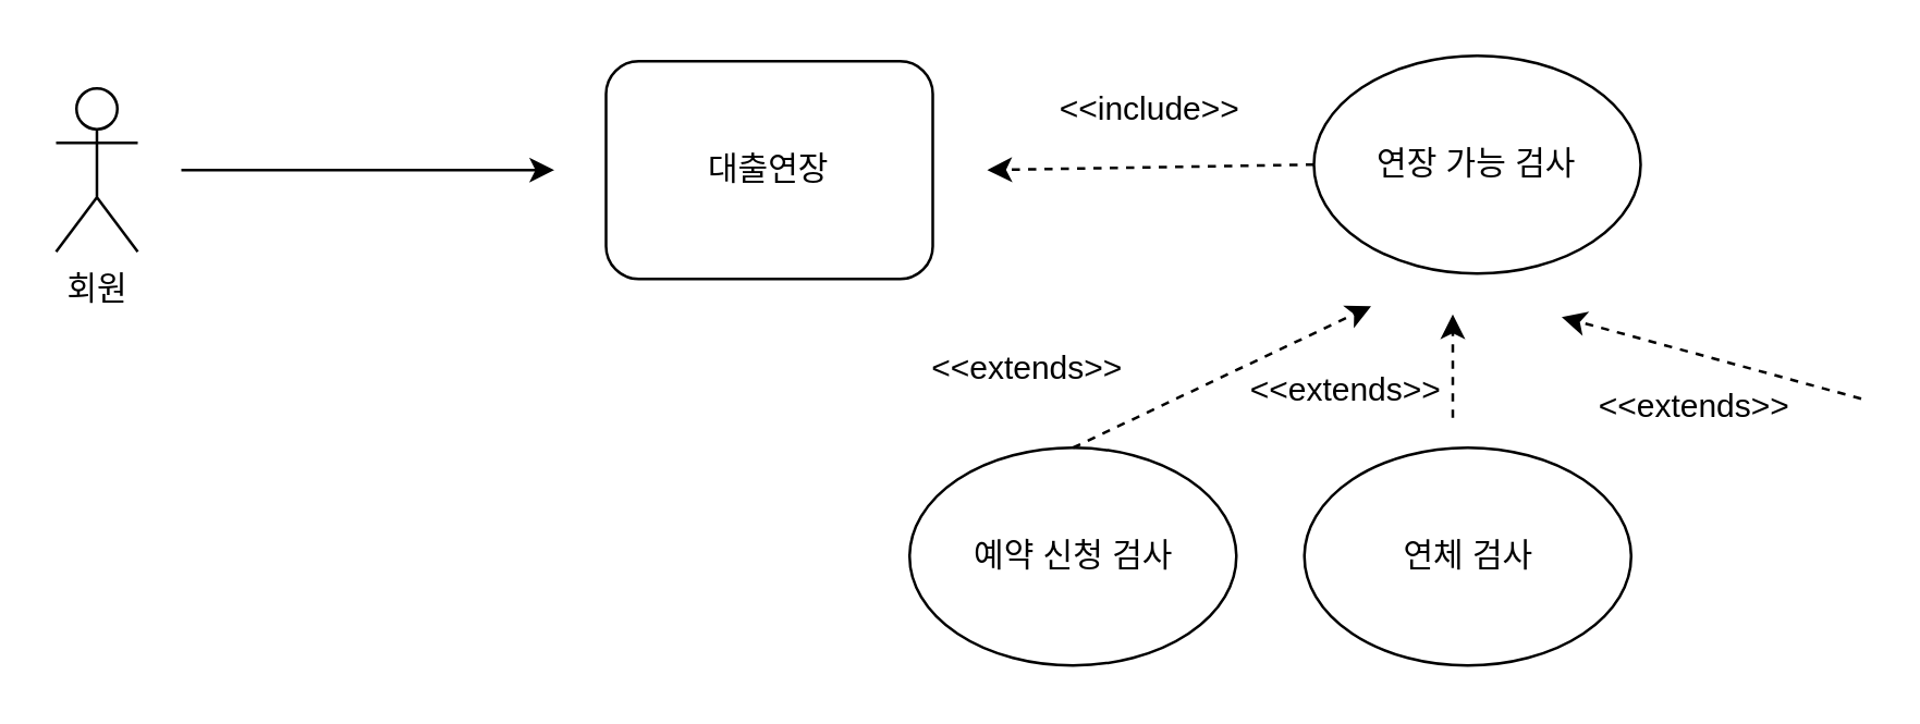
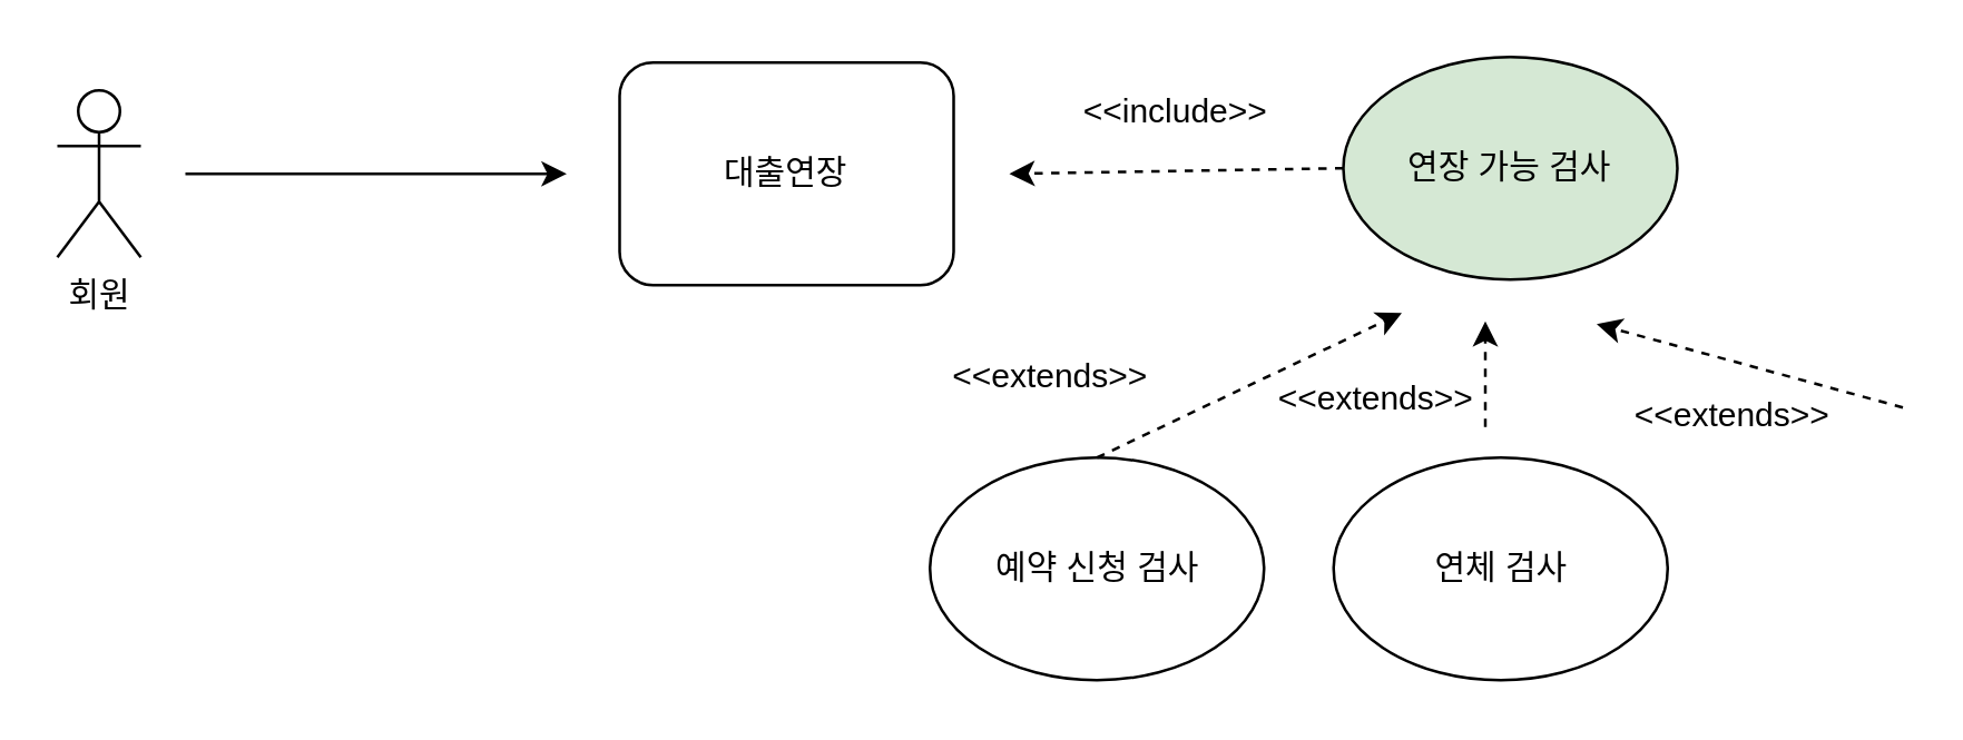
  <mxCell id="0" />
  <mxCell id="1" parent="0" />
  <mxCell id="2" value="회원" style="shape=umlActor;verticalLabelPosition=bottom;verticalAlign=top;html=1;outlineConnect=0;" vertex="1" parent="1"><mxGeometry x="20" y="32" width="30" height="60" as="geometry" /></mxCell>
  <mxCell id="3" value="대출연장" style="whiteSpace=wrap;html=1;rounded=1;" vertex="1" parent="1"><mxGeometry x="222" y="22" width="120" height="80" as="geometry" /></mxCell>
  <mxCell id="4" value="" style="endArrow=classic;html=1;" edge="1" parent="1"><mxGeometry width="50" height="50" relative="1" as="geometry"><mxPoint x="66" y="62" as="sourcePoint" /><mxPoint x="203" y="62" as="targetPoint" /></mxGeometry></mxCell>
- <mxCell id="5" value="연장 가능 검사" style="ellipse;whiteSpace=wrap;html=1;" vertex="1" parent="1"><mxGeometry x="482" y="20" width="120" height="80" as="geometry" /></mxCell>
+ <mxCell id="5" value="연장 가능 검사" style="ellipse;whiteSpace=wrap;html=1;fillColor=#d5e8d4;" vertex="1" parent="1"><mxGeometry x="482" y="20" width="120" height="80" as="geometry" /></mxCell>
  <mxCell id="6" value="" style="endArrow=classic;html=1;exitX=0;exitY=0.5;exitDx=0;exitDy=0;dashed=1;" edge="1" parent="1" source="5"><mxGeometry width="50" height="50" relative="1" as="geometry"><mxPoint x="300" y="213" as="sourcePoint" /><mxPoint x="362" y="62" as="targetPoint" /></mxGeometry></mxCell>
  <mxCell id="7" value="&amp;lt;&amp;lt;include&amp;gt;&amp;gt;" style="text;html=1;strokeColor=none;fillColor=none;align=center;verticalAlign=middle;whiteSpace=wrap;rounded=0;" vertex="1" parent="1"><mxGeometry x="402" y="32" width="40" height="16" as="geometry" /></mxCell>
  <mxCell id="8" value="연체 검사" style="ellipse;whiteSpace=wrap;html=1;" vertex="1" parent="1"><mxGeometry x="478.5" y="164" width="120" height="80" as="geometry" /></mxCell>
  <mxCell id="9" value="예약 신청 검사" style="ellipse;whiteSpace=wrap;html=1;" vertex="1" parent="1"><mxGeometry x="333.5" y="164" width="120" height="80" as="geometry" /></mxCell>
  <mxCell id="10" value="" style="endArrow=classic;html=1;dashed=1;exitX=0.5;exitY=0;exitDx=0;exitDy=0;" edge="1" parent="1" source="9"><mxGeometry width="50" height="50" relative="1" as="geometry"><mxPoint x="356" y="213" as="sourcePoint" /><mxPoint x="503" y="112" as="targetPoint" /></mxGeometry></mxCell>
  <mxCell id="11" value="" style="endArrow=classic;html=1;dashed=1;" edge="1" parent="1"><mxGeometry width="50" height="50" relative="1" as="geometry"><mxPoint x="533" y="153" as="sourcePoint" /><mxPoint x="533" y="115" as="targetPoint" /></mxGeometry></mxCell>
  <mxCell id="12" value="" style="endArrow=classic;html=1;dashed=1;" edge="1" parent="1"><mxGeometry width="50" height="50" relative="1" as="geometry"><mxPoint x="683" y="146" as="sourcePoint" /><mxPoint x="573" y="116" as="targetPoint" /></mxGeometry></mxCell>
  <mxCell id="13" value="&amp;lt;&amp;lt;extends&amp;gt;&amp;gt;" style="text;html=1;strokeColor=none;fillColor=none;align=center;verticalAlign=middle;whiteSpace=wrap;rounded=0;" vertex="1" parent="1"><mxGeometry x="357" y="125" width="40" height="20" as="geometry" /></mxCell>
  <mxCell id="14" value="&amp;lt;&amp;lt;extends&amp;gt;&amp;gt;" style="text;html=1;strokeColor=none;fillColor=none;align=center;verticalAlign=middle;whiteSpace=wrap;rounded=0;" vertex="1" parent="1"><mxGeometry x="474" y="133" width="40" height="20" as="geometry" /></mxCell>
  <mxCell id="15" value="&amp;lt;&amp;lt;extends&amp;gt;&amp;gt;" style="text;html=1;strokeColor=none;fillColor=none;align=center;verticalAlign=middle;whiteSpace=wrap;rounded=0;" vertex="1" parent="1"><mxGeometry x="602" y="139" width="40" height="20" as="geometry" /></mxCell>
